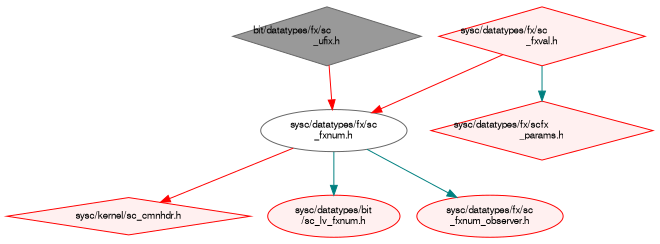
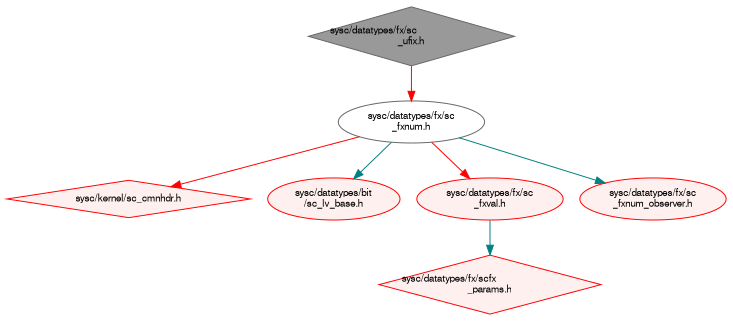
  digraph {
    node [color=red fillcolor="#FFF0F0" fontname=FreeSans fontsize=10 shape=ellipse style=filled]
    edge [color=red fontname=FreeSans fontsize=10 labelfontname=FreeSans labelfontsize=10 style=solid]
-   n1 [color=gray40 fillcolor=grey60 fontcolor=black height=0.2 label="bit/datatypes/fx/sc\l_ufix.h" shape=diamond width=0.4]
+   n1 [color=gray40 fillcolor=grey60 fontcolor=black height=0.2 label="sysc/datatypes/fx/sc\l_ufix.h" shape=diamond width=0.4]
    n2 [color=grey40 fillcolor=white height=0.2 label="sysc/datatypes/fx/sc\l_fxnum.h" width=0.4]
    n3 [height=0.2 label="sysc/kernel/sc_cmnhdr.h" shape=diamond width=0.4]
-   n4 [height=0.2 label="sysc/datatypes/bit\l/sc_lv_fxnum.h" width=0.4]
-   n5 [height=0.2 label="sysc/datatypes/fx/sc\l_fxval.h" shape=diamond width=0.4]
+   n4 [height=0.2 label="sysc/datatypes/bit\l/sc_lv_base.h" width=0.4]
+   n5 [height=0.2 label="sysc/datatypes/fx/sc\l_fxval.h" width=0.4]
    n6 [height=0.2 label="sysc/datatypes/fx/sc\l_fxnum_observer.h" width=0.4]
    n7 [height=0.2 label="sysc/datatypes/fx/scfx\l_params.h" shape=diamond width=0.4]
    n1 -> n2
    n2 -> n3
    n2 -> n4 [color=teal]
-   n5 -> n2
+   n2 -> n5
    n2 -> n6 [color=teal]
    n5 -> n7 [color=teal]
  }
